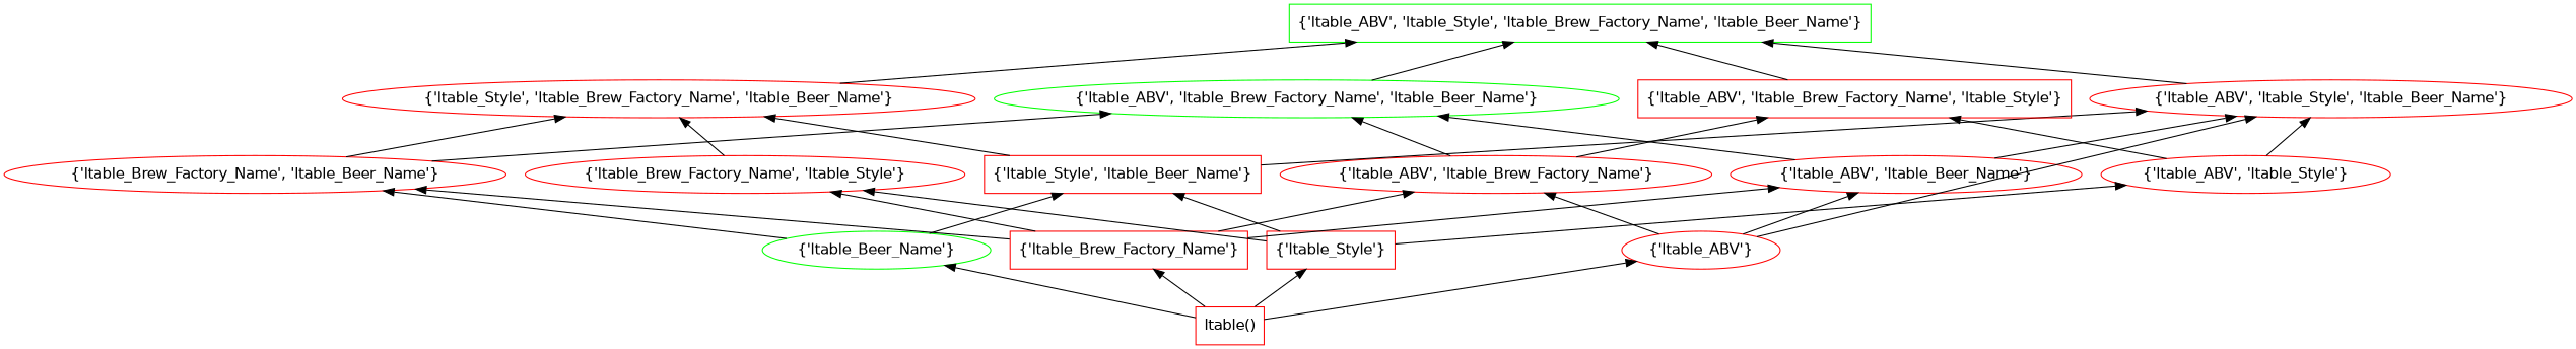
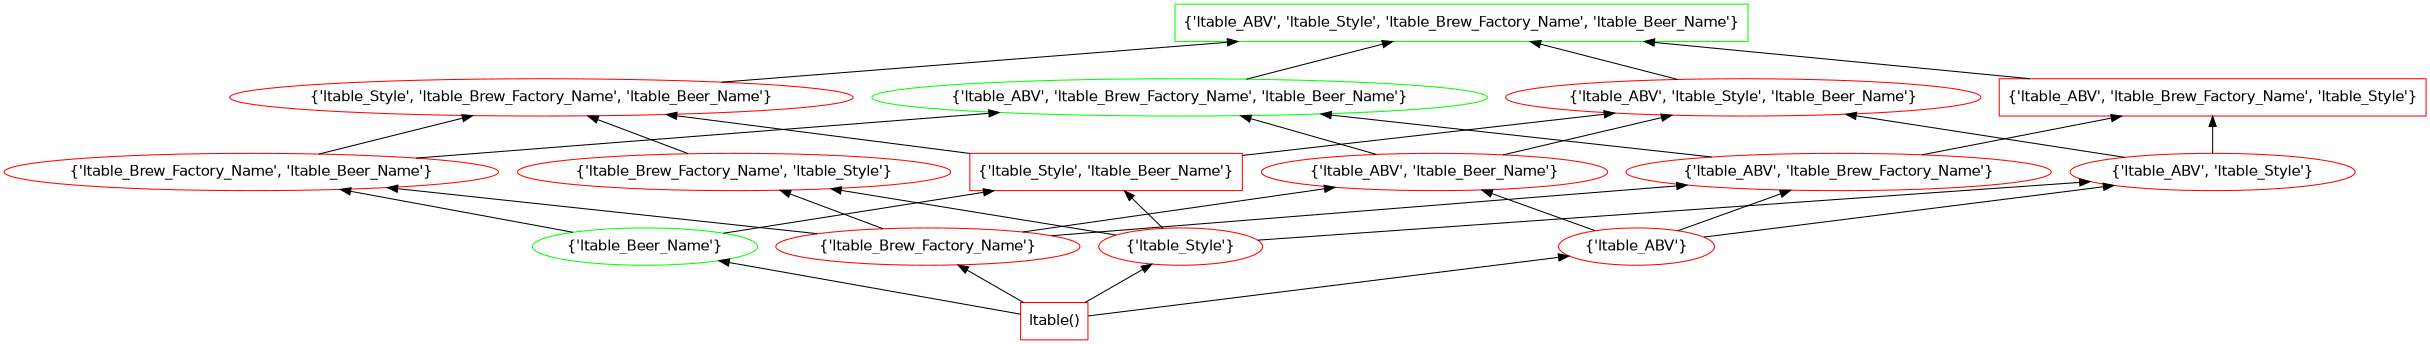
  digraph {
    fontname="DejaVu Sans"
    rankdir=BT
    splines=line
    node [color=red fontname="DejaVu Sans"]
    edge [fontname="DejaVu Sans"]
    "{'ltable_ABV', 'ltable_Style', 'ltable_Brew_Factory_Name', 'ltable_Beer_Name'}" [color=green shape=box]
    n2 [label="ltable()" shape=box]
    "{'ltable_Beer_Name'}" [color=green]
-   "{'ltable_Brew_Factory_Name'}" [shape=box]
-   "{'ltable_Style'}" [shape=box]
+   "{'ltable_Brew_Factory_Name'}"
+   "{'ltable_Style'}"
    "{'ltable_ABV'}"
    "{'ltable_Brew_Factory_Name', 'ltable_Beer_Name'}"
    "{'ltable_Style', 'ltable_Beer_Name'}" [shape=box]
    "{'ltable_ABV', 'ltable_Beer_Name'}"
    "{'ltable_Brew_Factory_Name', 'ltable_Style'}"
    "{'ltable_ABV', 'ltable_Brew_Factory_Name'}"
    "{'ltable_ABV', 'ltable_Style'}"
    "{'ltable_Style', 'ltable_Brew_Factory_Name', 'ltable_Beer_Name'}"
    "{'ltable_ABV', 'ltable_Brew_Factory_Name', 'ltable_Beer_Name'}" [color=green]
    "{'ltable_ABV', 'ltable_Style', 'ltable_Beer_Name'}"
    "{'ltable_ABV', 'ltable_Brew_Factory_Name', 'ltable_Style'}" [shape=box]
    n2 -> "{'ltable_Beer_Name'}"
    n2 -> "{'ltable_Brew_Factory_Name'}"
    n2 -> "{'ltable_Style'}"
    n2 -> "{'ltable_ABV'}"
    "{'ltable_Beer_Name'}" -> "{'ltable_Brew_Factory_Name', 'ltable_Beer_Name'}"
    "{'ltable_Beer_Name'}" -> "{'ltable_Style', 'ltable_Beer_Name'}"
    "{'ltable_Brew_Factory_Name'}" -> "{'ltable_Brew_Factory_Name', 'ltable_Beer_Name'}"
    "{'ltable_Brew_Factory_Name'}" -> "{'ltable_ABV', 'ltable_Beer_Name'}"
    "{'ltable_Brew_Factory_Name'}" -> "{'ltable_Brew_Factory_Name', 'ltable_Style'}"
    "{'ltable_Brew_Factory_Name'}" -> "{'ltable_ABV', 'ltable_Brew_Factory_Name'}"
    "{'ltable_Style'}" -> "{'ltable_Style', 'ltable_Beer_Name'}"
    "{'ltable_Style'}" -> "{'ltable_Brew_Factory_Name', 'ltable_Style'}"
    "{'ltable_Style'}" -> "{'ltable_ABV', 'ltable_Style'}"
    "{'ltable_ABV'}" -> "{'ltable_ABV', 'ltable_Beer_Name'}"
    "{'ltable_ABV'}" -> "{'ltable_ABV', 'ltable_Brew_Factory_Name'}"
-   "{'ltable_ABV'}" -> "{'ltable_ABV', 'ltable_Style', 'ltable_Beer_Name'}"
+   "{'ltable_ABV'}" -> "{'ltable_ABV', 'ltable_Style'}"
    "{'ltable_Brew_Factory_Name', 'ltable_Beer_Name'}" -> "{'ltable_Style', 'ltable_Brew_Factory_Name', 'ltable_Beer_Name'}"
    "{'ltable_Brew_Factory_Name', 'ltable_Beer_Name'}" -> "{'ltable_ABV', 'ltable_Brew_Factory_Name', 'ltable_Beer_Name'}"
    "{'ltable_Style', 'ltable_Beer_Name'}" -> "{'ltable_Style', 'ltable_Brew_Factory_Name', 'ltable_Beer_Name'}"
    "{'ltable_Style', 'ltable_Beer_Name'}" -> "{'ltable_ABV', 'ltable_Style', 'ltable_Beer_Name'}"
    "{'ltable_ABV', 'ltable_Beer_Name'}" -> "{'ltable_ABV', 'ltable_Brew_Factory_Name', 'ltable_Beer_Name'}"
    "{'ltable_ABV', 'ltable_Beer_Name'}" -> "{'ltable_ABV', 'ltable_Style', 'ltable_Beer_Name'}"
    "{'ltable_Brew_Factory_Name', 'ltable_Style'}" -> "{'ltable_Style', 'ltable_Brew_Factory_Name', 'ltable_Beer_Name'}"
    "{'ltable_ABV', 'ltable_Brew_Factory_Name'}" -> "{'ltable_ABV', 'ltable_Brew_Factory_Name', 'ltable_Beer_Name'}"
    "{'ltable_ABV', 'ltable_Brew_Factory_Name'}" -> "{'ltable_ABV', 'ltable_Brew_Factory_Name', 'ltable_Style'}"
    "{'ltable_ABV', 'ltable_Style'}" -> "{'ltable_ABV', 'ltable_Style', 'ltable_Beer_Name'}"
    "{'ltable_ABV', 'ltable_Style'}" -> "{'ltable_ABV', 'ltable_Brew_Factory_Name', 'ltable_Style'}"
    "{'ltable_Style', 'ltable_Brew_Factory_Name', 'ltable_Beer_Name'}" -> "{'ltable_ABV', 'ltable_Style', 'ltable_Brew_Factory_Name', 'ltable_Beer_Name'}"
    "{'ltable_ABV', 'ltable_Brew_Factory_Name', 'ltable_Beer_Name'}" -> "{'ltable_ABV', 'ltable_Style', 'ltable_Brew_Factory_Name', 'ltable_Beer_Name'}"
    "{'ltable_ABV', 'ltable_Style', 'ltable_Beer_Name'}" -> "{'ltable_ABV', 'ltable_Style', 'ltable_Brew_Factory_Name', 'ltable_Beer_Name'}"
    "{'ltable_ABV', 'ltable_Brew_Factory_Name', 'ltable_Style'}" -> "{'ltable_ABV', 'ltable_Style', 'ltable_Brew_Factory_Name', 'ltable_Beer_Name'}"
  }
